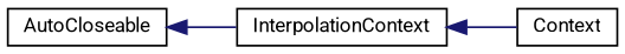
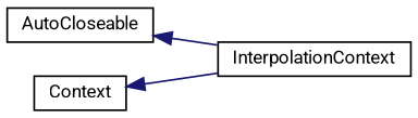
  digraph {
    fontname=Roboto
    rankdir=LR
    node [color=black fillcolor=white fontname=Roboto fontsize=10 shape=record style=filled]
    edge [color=midnightblue dir=back fontname=Roboto fontsize=10 labelfontname=Helvetica labelfontsize=10 style=solid]
    n1 [height=0.2 label=AutoCloseable width=0.4]
    n2 [height=0.2 label=InterpolationContext width=0.4]
    n3 [height=0.2 label=Context width=0.4]
    n1 -> n2
-   n2 -> n3
+   n3 -> n2
  }
